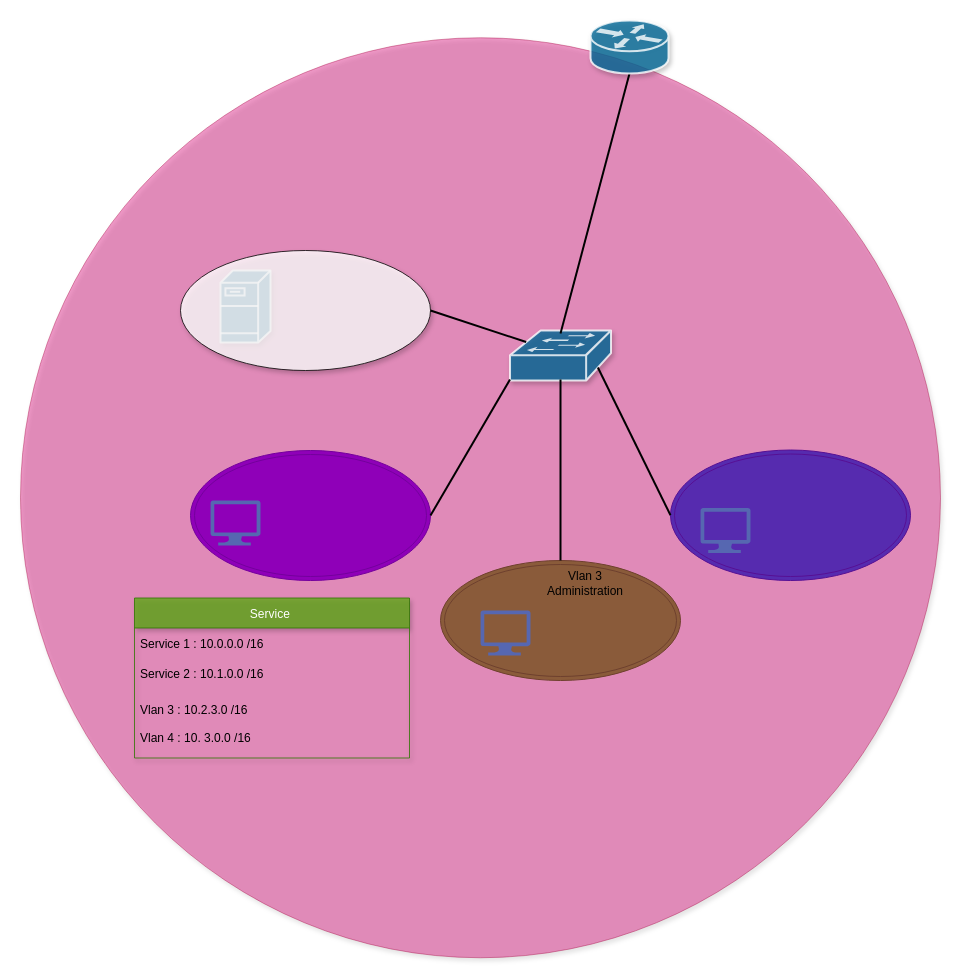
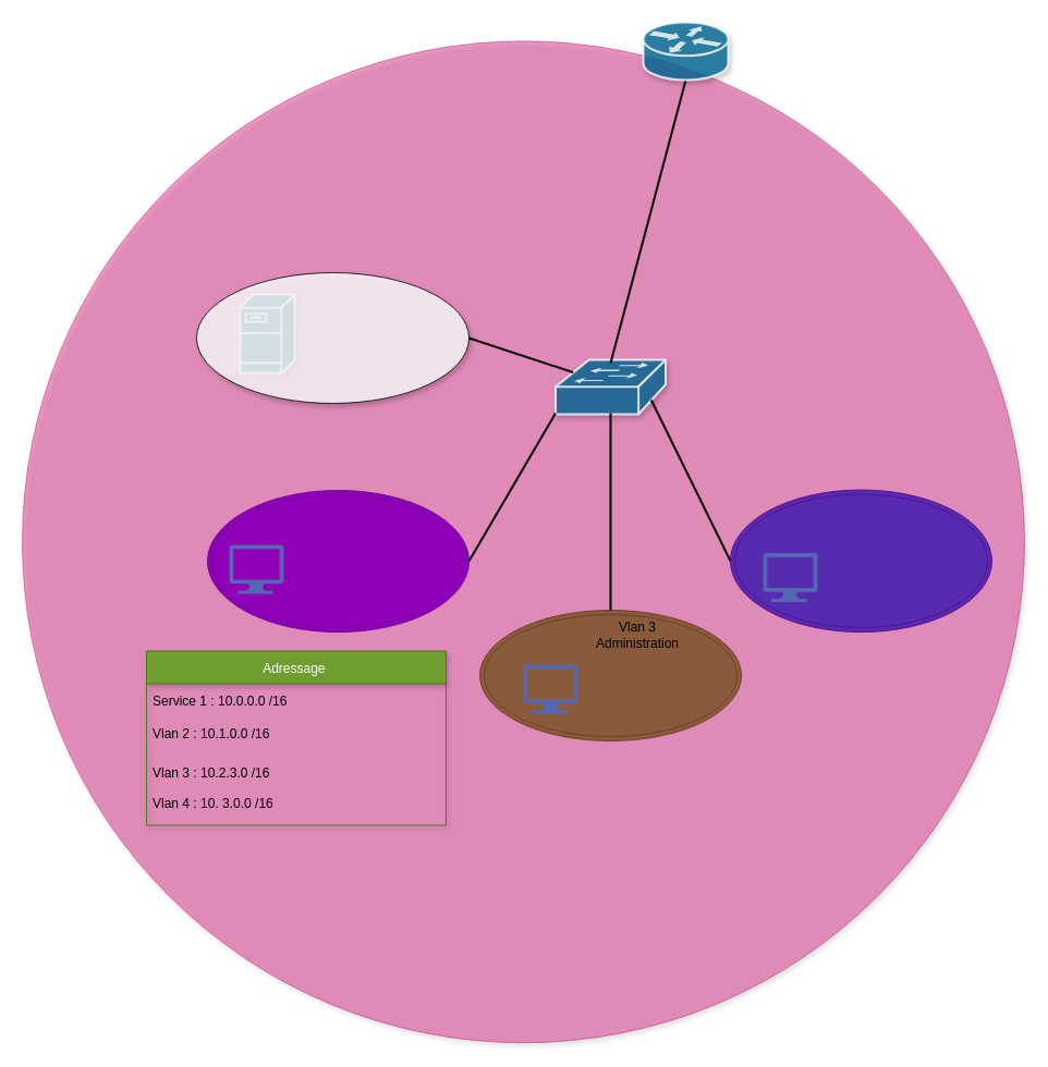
  <mxCell id="0" />
  <mxCell id="1" parent="0" />
  <mxCell id="2" value="" style="ellipse;shape=doubleEllipse;whiteSpace=wrap;html=1;fillColor=#0050ef;fontColor=#ffffff;strokeColor=#001DBC;" vertex="1" parent="1"><mxGeometry x="670" y="449.5" width="240" height="130.5" as="geometry" /></mxCell>
  <mxCell id="3" value="" style="ellipse;shape=doubleEllipse;whiteSpace=wrap;html=1;fillColor=#6a00ff;fontColor=#ffffff;strokeColor=#3700CC;" vertex="1" parent="1"><mxGeometry x="190" y="450" width="240" height="130" as="geometry" /></mxCell>
  <mxCell id="4" value="" style="ellipse;shape=doubleEllipse;whiteSpace=wrap;html=1;fillColor=#60a917;fontColor=#ffffff;strokeColor=#2D7600;" vertex="1" parent="1"><mxGeometry x="440" y="560" width="240" height="120" as="geometry" /></mxCell>
  <mxCell id="5" value="" style="verticalLabelPosition=bottom;html=1;verticalAlign=top;align=center;strokeColor=none;fillColor=#00BEF2;shape=mxgraph.azure.computer;pointerEvents=1;" vertex="1" parent="1"><mxGeometry x="700" y="507.5" width="50" height="45" as="geometry" /></mxCell>
  <mxCell id="6" value="" style="verticalLabelPosition=bottom;html=1;verticalAlign=top;align=center;strokeColor=none;fillColor=#00BEF2;shape=mxgraph.azure.computer;pointerEvents=1;" vertex="1" parent="1"><mxGeometry x="210" y="500" width="50" height="45" as="geometry" /></mxCell>
  <mxCell id="7" value="" style="verticalLabelPosition=bottom;html=1;verticalAlign=top;align=center;strokeColor=none;fillColor=#00BEF2;shape=mxgraph.azure.computer;pointerEvents=1;" vertex="1" parent="1"><mxGeometry x="480" y="610" width="50" height="45" as="geometry" /></mxCell>
  <mxCell id="8" value="" style="ellipse;whiteSpace=wrap;html=1;aspect=fixed;sketch=0;fillColor=#d80073;fontColor=#ffffff;strokeColor=#A50040;shadow=1;opacity=40;" vertex="1" parent="1"><mxGeometry x="20" y="37.25" width="920" height="920" as="geometry" /></mxCell>
  <mxCell id="9" value="Vlan 3&lt;br&gt;Administration&lt;br&gt;" style="text;html=1;strokeColor=none;fillColor=none;align=center;verticalAlign=middle;whiteSpace=wrap;rounded=0;shadow=1;sketch=0;opacity=40;" vertex="1" parent="1"><mxGeometry x="540" y="567.5" width="90" height="30" as="geometry" /></mxCell>
  <mxCell id="10" value="" style="shape=mxgraph.cisco.switches.workgroup_switch;sketch=0;html=1;pointerEvents=1;dashed=0;fillColor=#036897;strokeColor=#ffffff;strokeWidth=2;verticalLabelPosition=bottom;verticalAlign=top;align=center;outlineConnect=0;shadow=1;opacity=80;" vertex="1" parent="1"><mxGeometry x="509.5" y="330" width="101" height="50" as="geometry" /></mxCell>
  <mxCell id="11" value="" style="endArrow=none;html=1;entryX=0;entryY=0.98;entryDx=0;entryDy=0;entryPerimeter=0;exitX=1;exitY=0.5;exitDx=0;exitDy=0;strokeWidth=2;" edge="1" parent="1" source="3" target="10"><mxGeometry width="50" height="50" relative="1" as="geometry"><mxPoint x="410" y="500" as="sourcePoint" /><mxPoint x="460" y="450" as="targetPoint" /></mxGeometry></mxCell>
  <mxCell id="12" value="" style="endArrow=none;html=1;strokeWidth=2;entryX=0.5;entryY=0.98;entryDx=0;entryDy=0;entryPerimeter=0;exitX=0.5;exitY=0;exitDx=0;exitDy=0;" edge="1" parent="1" source="4" target="10"><mxGeometry width="50" height="50" relative="1" as="geometry"><mxPoint x="520" y="520" as="sourcePoint" /><mxPoint x="570" y="470" as="targetPoint" /></mxGeometry></mxCell>
  <mxCell id="13" value="" style="endArrow=none;html=1;strokeWidth=2;entryX=0.87;entryY=0.74;entryDx=0;entryDy=0;entryPerimeter=0;exitX=0;exitY=0.5;exitDx=0;exitDy=0;" edge="1" parent="1" source="2" target="10"><mxGeometry width="50" height="50" relative="1" as="geometry"><mxPoint x="620" y="480" as="sourcePoint" /><mxPoint x="670" y="430" as="targetPoint" /></mxGeometry></mxCell>
  <mxCell id="14" value="" style="shape=mxgraph.cisco.servers.fileserver;sketch=0;html=1;pointerEvents=1;dashed=0;fillColor=#036897;strokeColor=#ffffff;strokeWidth=2;verticalLabelPosition=bottom;verticalAlign=top;align=center;outlineConnect=0;shadow=1;opacity=80;" vertex="1" parent="1"><mxGeometry x="220" y="270" width="50" height="72" as="geometry" /></mxCell>
  <mxCell id="15" value="" style="ellipse;whiteSpace=wrap;html=1;shadow=1;sketch=0;opacity=80;" vertex="1" parent="1"><mxGeometry x="180" y="250" width="250" height="120" as="geometry" /></mxCell>
  <mxCell id="16" value="" style="endArrow=none;html=1;strokeWidth=2;entryX=1;entryY=0.5;entryDx=0;entryDy=0;exitX=0.16;exitY=0.23;exitDx=0;exitDy=0;exitPerimeter=0;" edge="1" parent="1" source="10" target="15"><mxGeometry width="50" height="50" relative="1" as="geometry"><mxPoint x="520" y="360" as="sourcePoint" /><mxPoint x="570" y="310" as="targetPoint" /></mxGeometry></mxCell>
- <mxCell id="17" value="Service " style="swimlane;fontStyle=0;childLayout=stackLayout;horizontal=1;startSize=30;horizontalStack=0;resizeParent=1;resizeParentMax=0;resizeLast=0;collapsible=1;marginBottom=0;shadow=1;sketch=0;opacity=80;fillColor=#60a917;fontColor=#ffffff;strokeColor=#2D7600;" vertex="1" parent="1"><mxGeometry x="134" y="597.5" width="275" height="160" as="geometry" /></mxCell>
+ <mxCell id="17" value="Adressage " style="swimlane;fontStyle=0;childLayout=stackLayout;horizontal=1;startSize=30;horizontalStack=0;resizeParent=1;resizeParentMax=0;resizeLast=0;collapsible=1;marginBottom=0;shadow=1;sketch=0;opacity=80;fillColor=#60a917;fontColor=#ffffff;strokeColor=#2D7600;" vertex="1" parent="1"><mxGeometry x="134" y="597.5" width="275" height="160" as="geometry" /></mxCell>
  <mxCell id="18" value="Service 1 : 10.0.0.0 /16" style="text;strokeColor=none;fillColor=none;align=left;verticalAlign=middle;spacingLeft=4;spacingRight=4;overflow=hidden;points=[[0,0.5],[1,0.5]];portConstraint=eastwest;rotatable=0;shadow=1;sketch=0;opacity=80;" vertex="1" parent="17"><mxGeometry y="30" width="275" height="30" as="geometry" /></mxCell>
- <mxCell id="19" value="Service 2 : 10.1.0.0 /16" style="text;strokeColor=none;fillColor=none;align=left;verticalAlign=middle;spacingLeft=4;spacingRight=4;overflow=hidden;points=[[0,0.5],[1,0.5]];portConstraint=eastwest;rotatable=0;shadow=1;sketch=0;opacity=80;" vertex="1" parent="17"><mxGeometry y="60" width="275" height="30" as="geometry" /></mxCell>
+ <mxCell id="19" value="Vlan 2 : 10.1.0.0 /16" style="text;strokeColor=none;fillColor=none;align=left;verticalAlign=middle;spacingLeft=4;spacingRight=4;overflow=hidden;points=[[0,0.5],[1,0.5]];portConstraint=eastwest;rotatable=0;shadow=1;sketch=0;opacity=80;" vertex="1" parent="17"><mxGeometry y="60" width="275" height="30" as="geometry" /></mxCell>
  <mxCell id="20" value="Vlan 3 : 10.2.3.0 /16&#10; &#10;Vlan 4 : 10. 3.0.0 /16 " style="text;strokeColor=none;fillColor=none;align=left;verticalAlign=middle;spacingLeft=4;spacingRight=4;overflow=hidden;points=[[0,0.5],[1,0.5]];portConstraint=eastwest;rotatable=0;shadow=1;sketch=0;opacity=80;" vertex="1" parent="17"><mxGeometry y="90" width="275" height="70" as="geometry" /></mxCell>
  <mxCell id="21" value="" style="endArrow=none;html=1;strokeWidth=2;exitX=0.5;exitY=0;exitDx=0;exitDy=0;exitPerimeter=0;entryX=0.5;entryY=1;entryDx=0;entryDy=0;entryPerimeter=0;" edge="1" parent="1" target="22"><mxGeometry width="50" height="50" relative="1" as="geometry"><mxPoint x="560" y="333" as="sourcePoint" /><mxPoint x="630" y="-7" as="targetPoint" /></mxGeometry></mxCell>
  <mxCell id="22" value="" style="shape=mxgraph.cisco.routers.router;sketch=0;html=1;pointerEvents=1;dashed=0;fillColor=#036897;strokeColor=#ffffff;strokeWidth=2;verticalLabelPosition=bottom;verticalAlign=top;align=center;outlineConnect=0;shadow=1;opacity=80;" vertex="1" parent="1"><mxGeometry x="590" y="20" width="78" height="53" as="geometry" /></mxCell>
